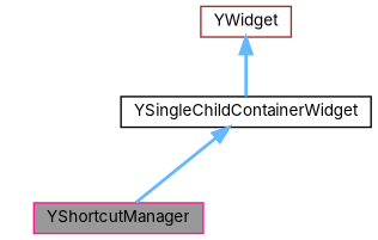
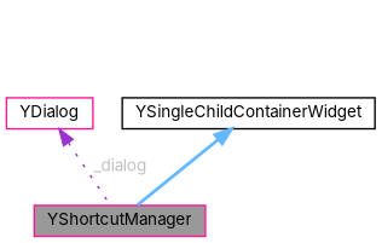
  digraph {
    fontname=Inter
    node [color=deeppink fillcolor=white fontname=Inter fontsize=10 shape=box style=filled]
    edge [color=steelblue1 dir=back fontname=Inter fontsize=10 labelfontname=Helvetica labelfontsize=10 style=bold]
    n1 [fillcolor=grey60 fontcolor=black height=0.2 label=YShortcutManager width=0.4]
+   n2 [height=0.2 label=YDialog width=0.4]
    n3 [color=black height=0.2 label=YSingleChildContainerWidget width=0.4]
-   n4 [color=brown height=0.2 label=YWidget width=0.4]
+   n2 -> n1 [color=darkorchid3 fontcolor=grey label=" _dialog" style=dotted]
    n3 -> n1
-   n4 -> n3
  }
